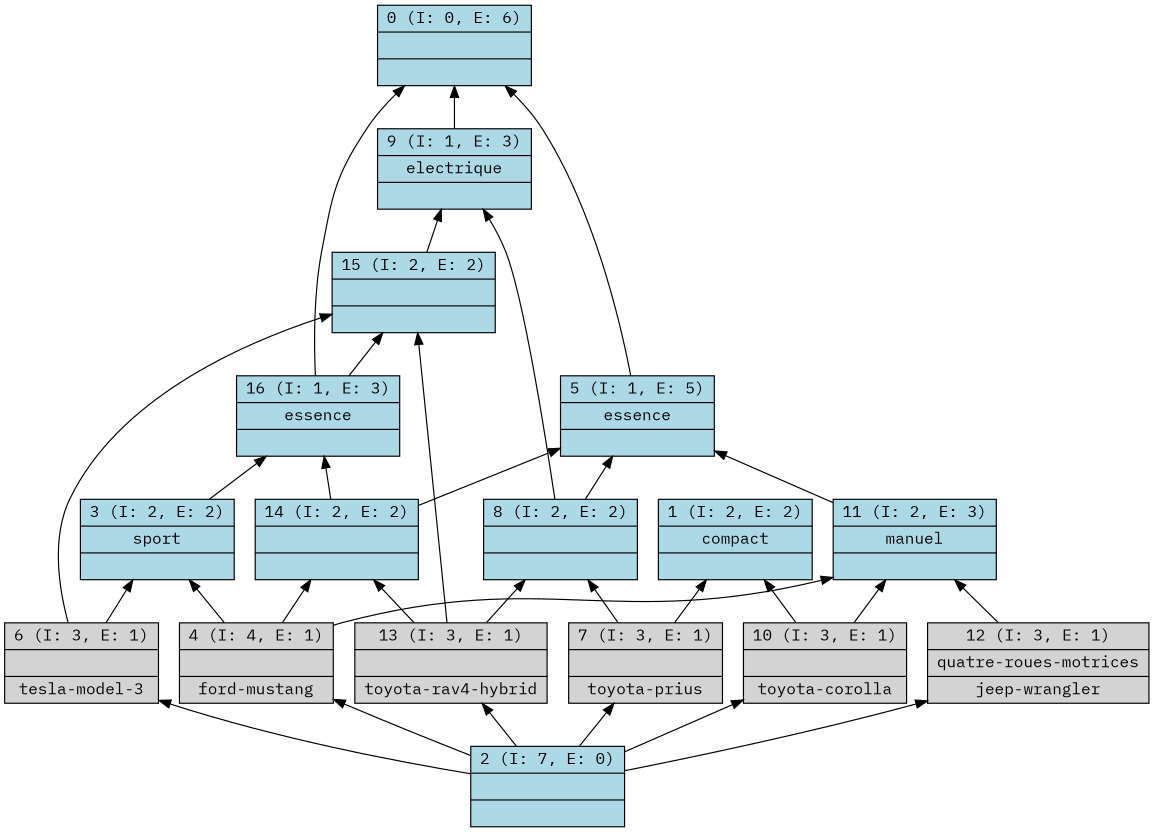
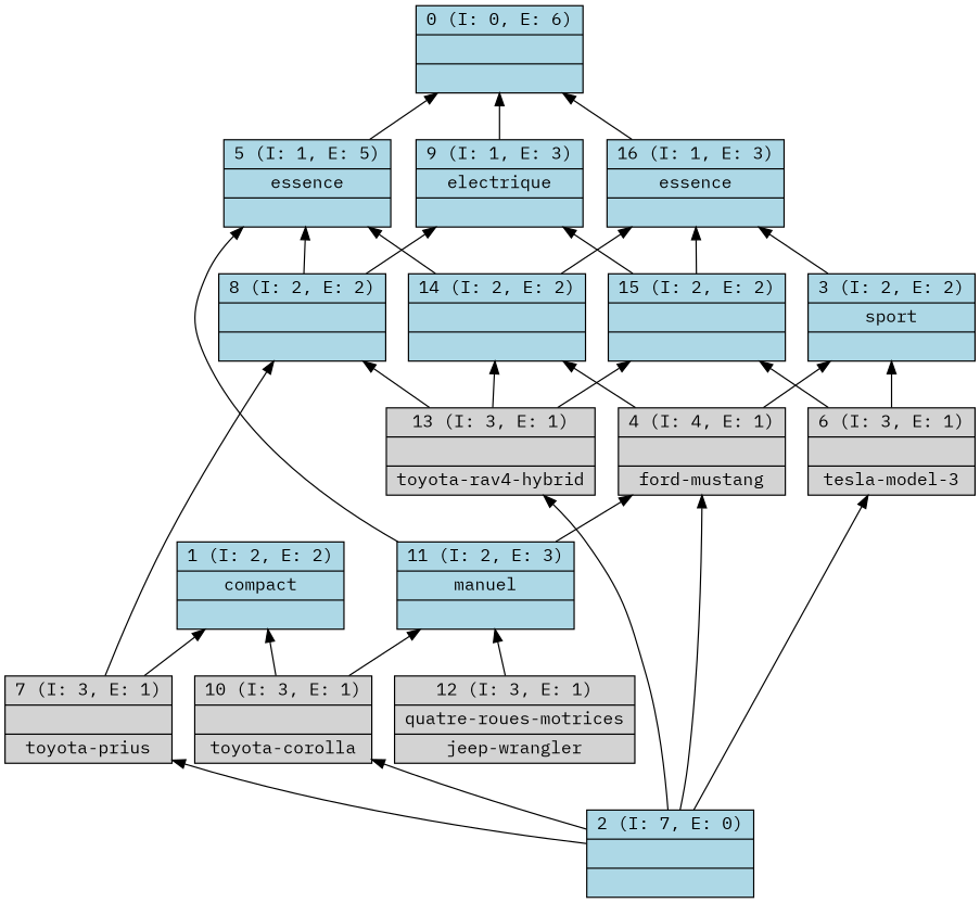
  digraph {
    fontname="IBM Plex Mono"
    rankdir=BT
    node [fillcolor=lightblue fontname="IBM Plex Mono" shape=record style=filled]
    edge [fontname="IBM Plex Mono"]
    n1 [label="{0 (I: 0, E: 6)||}"]
    n2 [label="{1 (I: 2, E: 2)|compact\n|}"]
    n3 [label="{5 (I: 1, E: 5)|essence\n|}"]
    n4 [label="{2 (I: 7, E: 0)||}"]
    n5 [label="{4 (I: 4, E: 1)||ford-mustang\n}" fillcolor=""]
    n6 [label="{6 (I: 3, E: 1)||tesla-model-3\n}" fillcolor=""]
    n7 [label="{7 (I: 3, E: 1)||toyota-prius\n}" fillcolor=""]
    n8 [label="{10 (I: 3, E: 1)||toyota-corolla\n}" fillcolor=""]
    n9 [label="{12 (I: 3, E: 1)|quatre-roues-motrices\n|jeep-wrangler\n}" fillcolor=""]
    n10 [label="{13 (I: 3, E: 1)||toyota-rav4-hybrid\n}" fillcolor=""]
    n11 [label="{3 (I: 2, E: 2)|sport\n|}"]
    n12 [label="{11 (I: 2, E: 3)|manuel\n|}"]
    n13 [label="{14 (I: 2, E: 2)||}"]
    n14 [label="{15 (I: 2, E: 2)||}"]
    n15 [label="{8 (I: 2, E: 2)||}"]
    n16 [label="{16 (I: 1, E: 3)|essence\n|}"]
    n17 [label="{9 (I: 1, E: 3)|electrique\n|}"]
    n3 -> n1
    n4 -> n5
    n4 -> n6
    n4 -> n7
    n4 -> n8
-   n4 -> n9
    n4 -> n10
    n5 -> n11
-   n5 -> n12
+   n12 -> n5
    n5 -> n13
    n6 -> n11
    n6 -> n14
    n7 -> n2
    n7 -> n15
    n8 -> n2
    n8 -> n12
    n9 -> n12
    n10 -> n13
    n10 -> n14
    n10 -> n15
    n11 -> n16
    n12 -> n3
    n13 -> n3
    n13 -> n16
-   n16 -> n14
+   n14 -> n16
    n14 -> n17
    n15 -> n3
    n15 -> n17
    n16 -> n1
    n17 -> n1
  }
